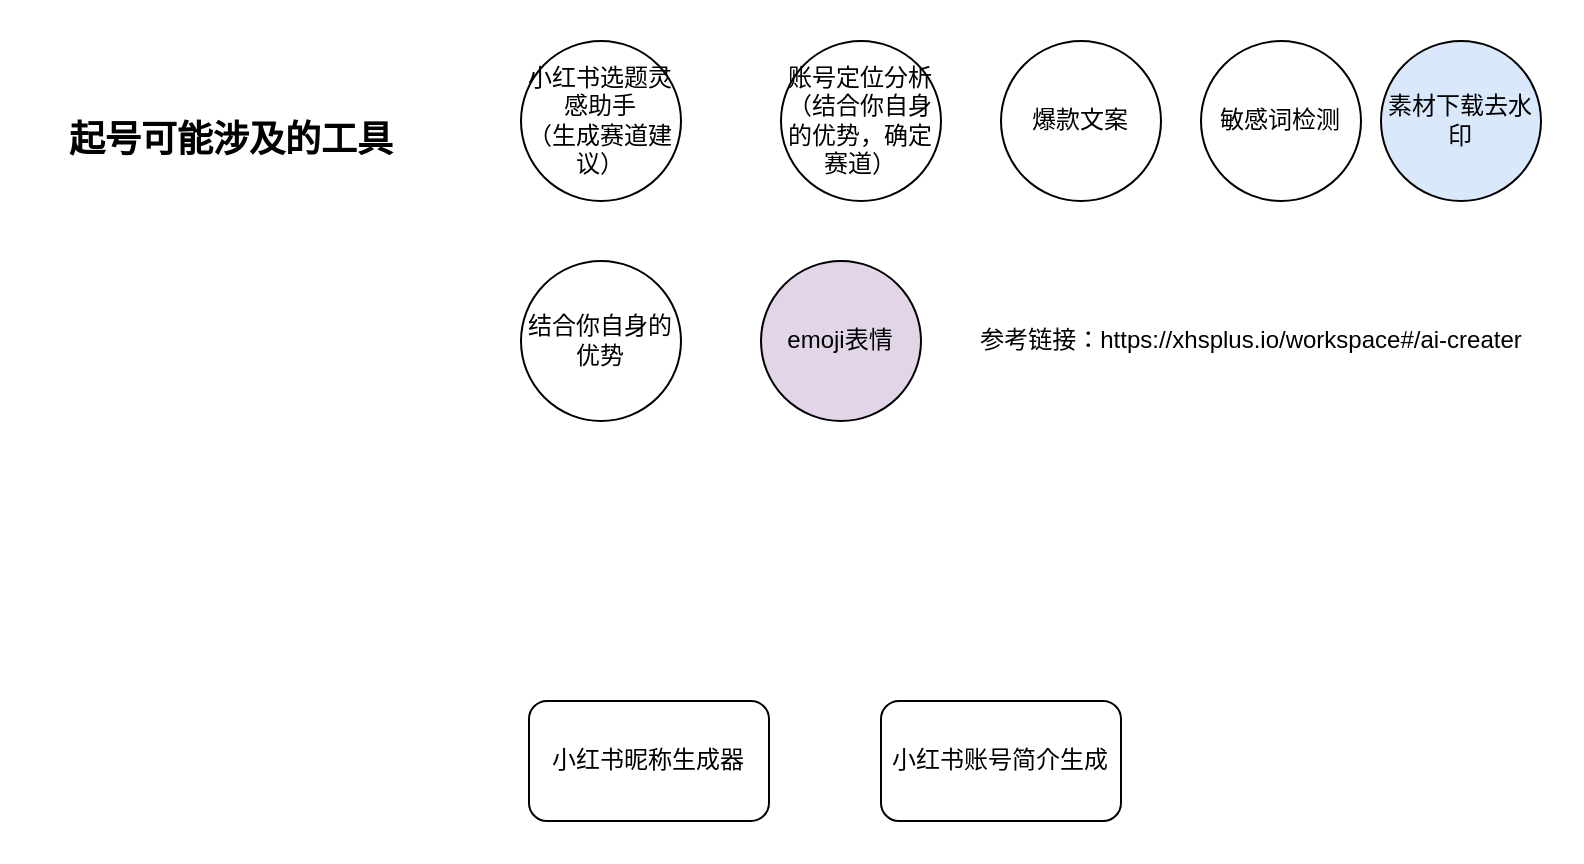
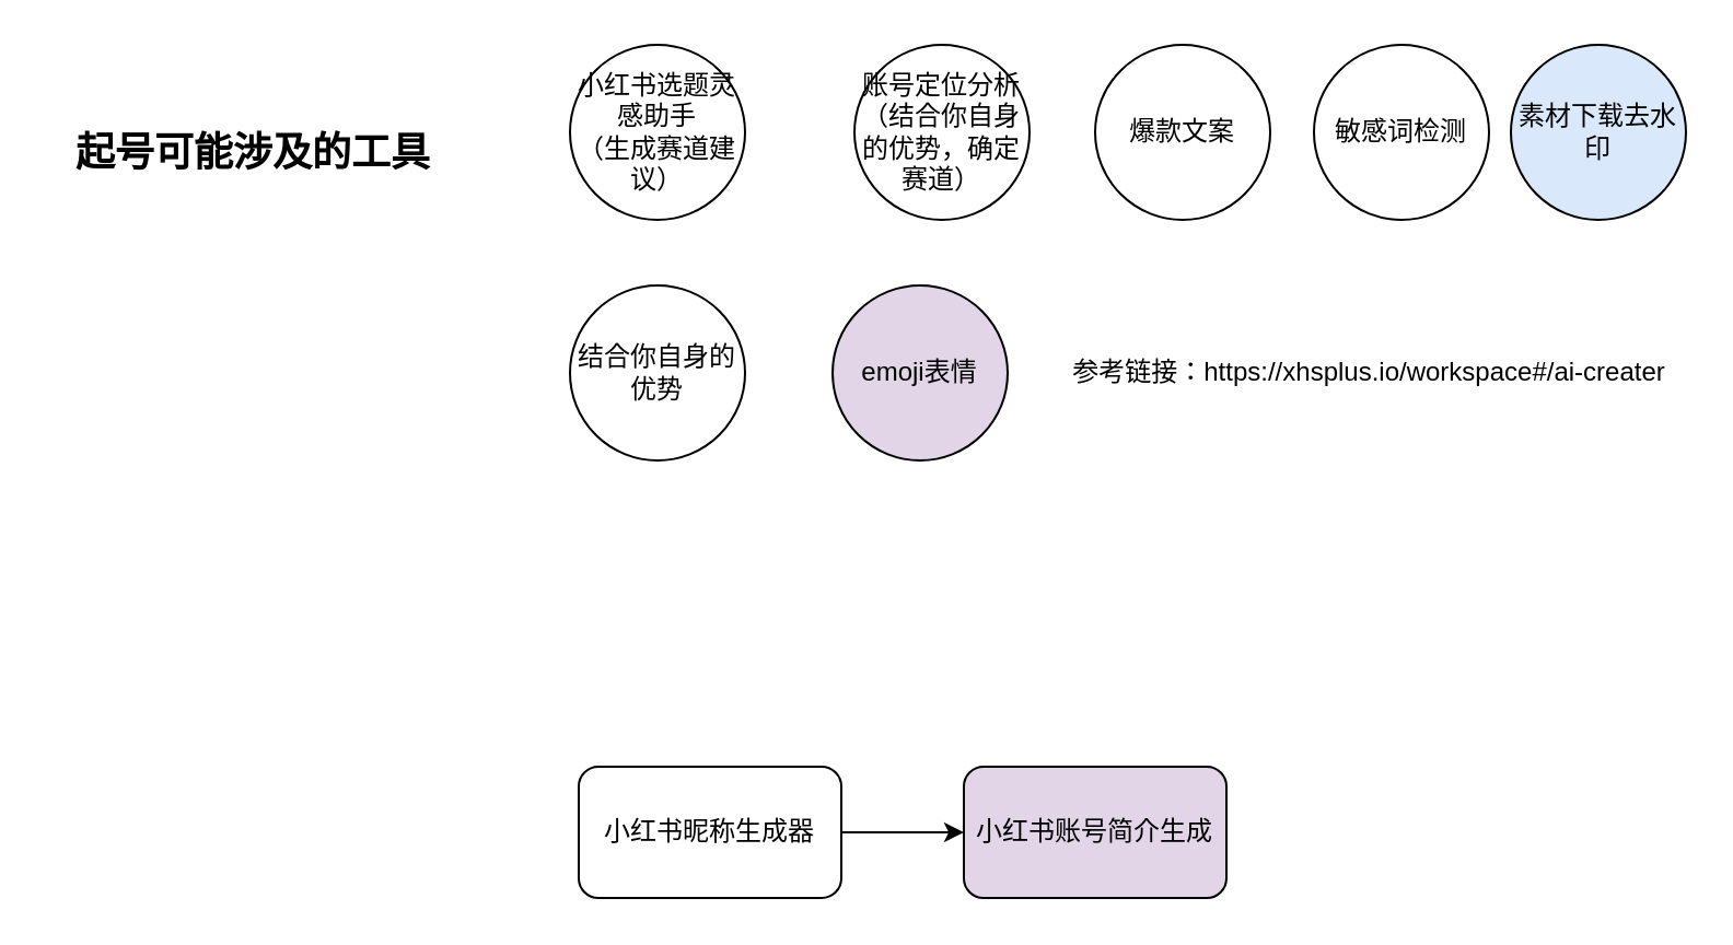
  <mxCell id="0" />
  <mxCell id="1" parent="0" />
+ <mxCell id="2" style="edgeStyle=orthogonalEdgeStyle;rounded=0;orthogonalLoop=1;jettySize=auto;html=1;exitX=1;exitY=0.5;exitDx=0;exitDy=0;entryX=0;entryY=0.5;entryDx=0;entryDy=0;" edge="1" parent="1" source="3" target="5"><mxGeometry relative="1" as="geometry" /></mxCell>
  <mxCell id="3" value="小红书昵称生成器" style="rounded=1;whiteSpace=wrap;html=1;" vertex="1" parent="1"><mxGeometry x="264" y="350" width="120" height="60" as="geometry" /></mxCell>
  <mxCell id="4" value="&lt;font style=&quot;font-size: 18px;&quot;&gt;&lt;b&gt;起号可能涉及的工具&lt;/b&gt;&lt;/font&gt;" style="text;html=1;align=center;verticalAlign=middle;resizable=0;points=[];autosize=1;strokeColor=none;fillColor=none;" vertex="1" parent="1"><mxGeometry y="50" width="190" height="40" as="geometry" x="20" /></mxCell>
- <mxCell id="5" value="小红书账号简介生成" style="rounded=1;whiteSpace=wrap;html=1;" vertex="1" parent="1"><mxGeometry x="440" y="350" width="120" height="60" as="geometry" /></mxCell>
+ <mxCell id="5" value="小红书账号简介生成" style="rounded=1;whiteSpace=wrap;html=1;fillColor=#e1d5e7;" vertex="1" parent="1"><mxGeometry x="440" y="350" width="120" height="60" as="geometry" /></mxCell>
  <mxCell id="6" value="账号定位分析&lt;br&gt;（结合你自身的优势，确定赛道）" style="ellipse;whiteSpace=wrap;html=1;" vertex="1" parent="1"><mxGeometry x="390" y="20" width="80" height="80" as="geometry" /></mxCell>
  <mxCell id="7" value="小红书选题灵感助手&lt;br&gt;（生成赛道建议）" style="ellipse;whiteSpace=wrap;html=1;" vertex="1" parent="1"><mxGeometry x="260" y="20" width="80" height="80" as="geometry" /></mxCell>
  <mxCell id="8" value="爆款文案" style="ellipse;whiteSpace=wrap;html=1;" vertex="1" parent="1"><mxGeometry x="500" y="20" width="80" height="80" as="geometry" /></mxCell>
  <mxCell id="9" value="敏感词检测" style="ellipse;whiteSpace=wrap;html=1;" vertex="1" parent="1"><mxGeometry x="600" y="20" width="80" height="80" as="geometry" /></mxCell>
  <mxCell id="10" value="素材下载去水印" style="ellipse;whiteSpace=wrap;html=1;fillColor=#dae8fc;" vertex="1" parent="1"><mxGeometry x="690" y="20" width="80" height="80" as="geometry" /></mxCell>
  <mxCell id="11" value="结合你自身的优势" style="ellipse;whiteSpace=wrap;html=1;" vertex="1" parent="1"><mxGeometry x="260" y="130" width="80" height="80" as="geometry" /></mxCell>
  <mxCell id="12" value="emoji表情" style="ellipse;whiteSpace=wrap;html=1;fillColor=#e1d5e7;" vertex="1" parent="1"><mxGeometry x="380" y="130" width="80" height="80" as="geometry" /></mxCell>
  <mxCell id="13" value="参考链接：https://xhsplus.io/workspace#/ai-creater" style="text;html=1;align=center;verticalAlign=middle;resizable=0;points=[];autosize=1;strokeColor=none;fillColor=none;" vertex="1" parent="1"><mxGeometry x="480" y="155" width="290" height="30" as="geometry" /></mxCell>
